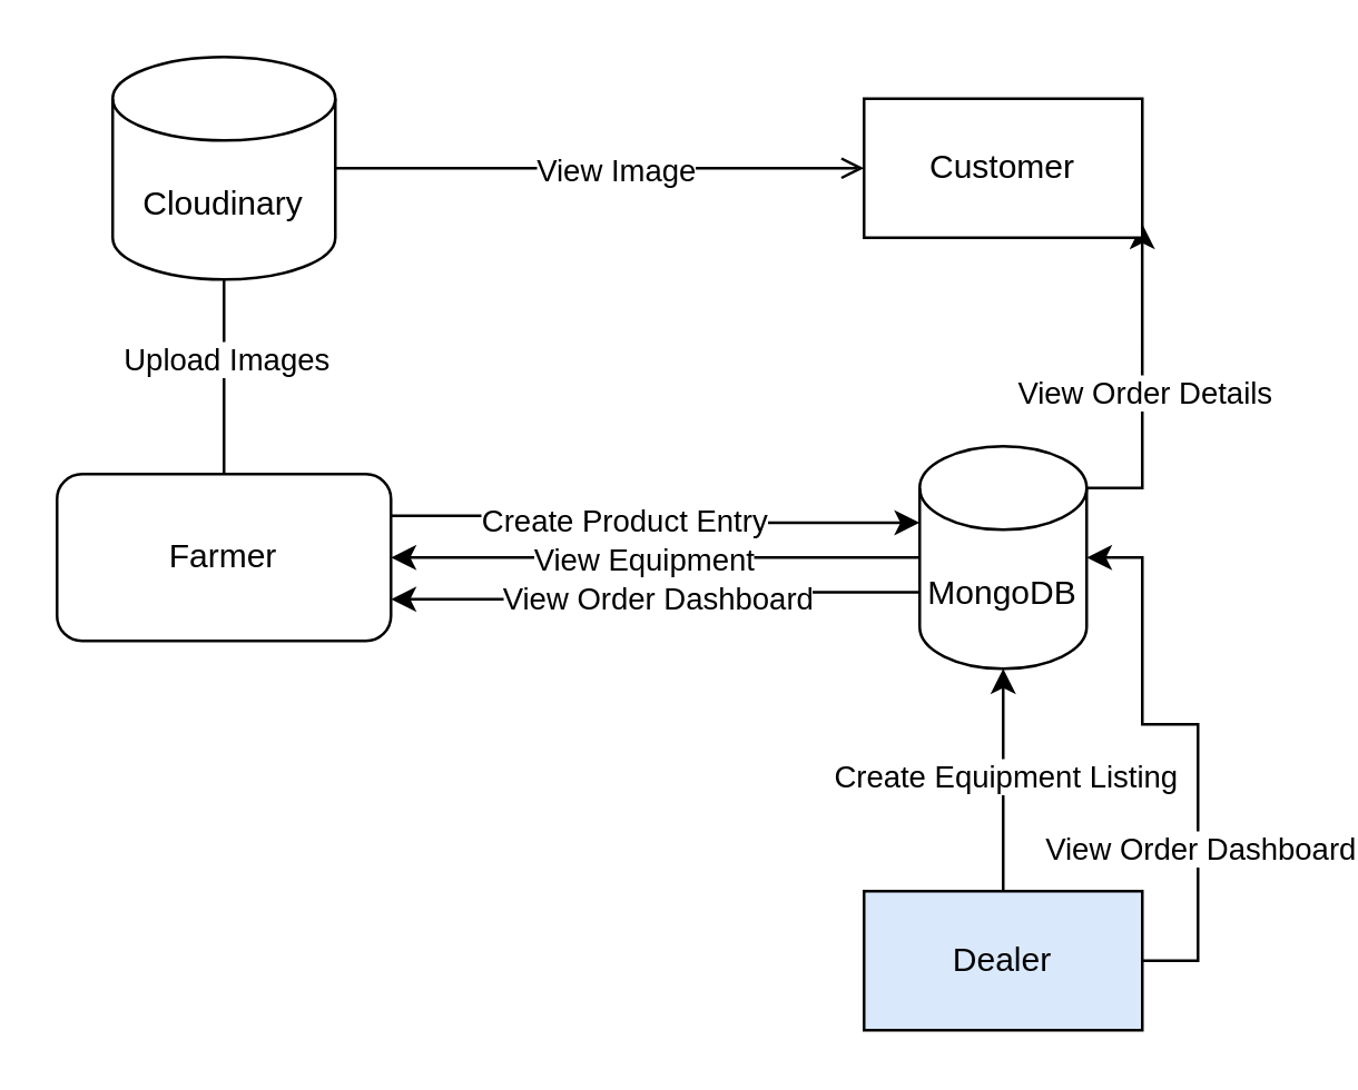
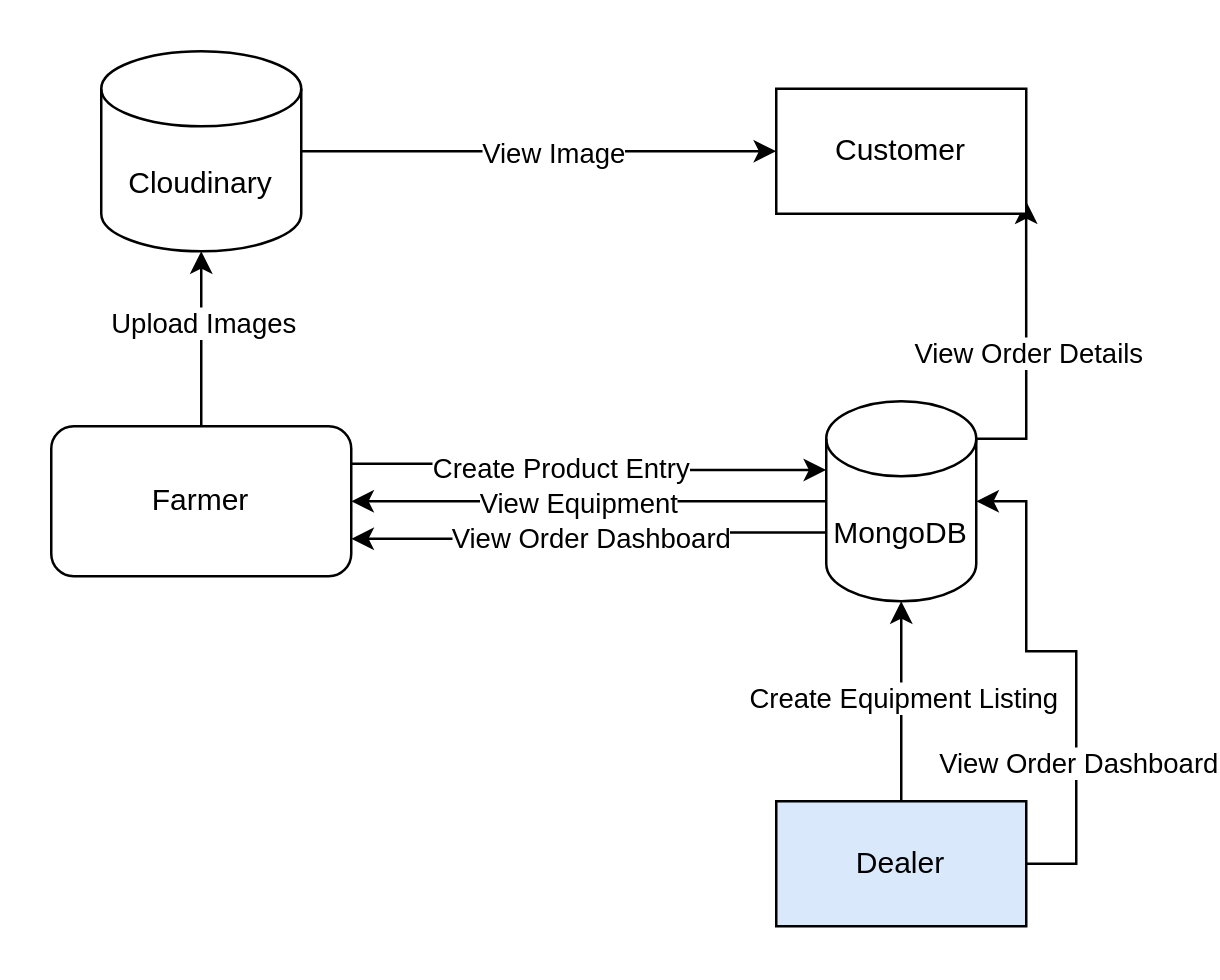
  <mxCell id="0" />
  <mxCell id="1" parent="0" />
  <mxCell id="2" value="Farmer" style="whiteSpace=wrap;html=1;rounded=1;" vertex="1" parent="1"><mxGeometry x="20" y="170" width="120" height="60" as="geometry" /></mxCell>
  <mxCell id="3" style="edgeStyle=orthogonalEdgeStyle;rounded=0;orthogonalLoop=1;jettySize=auto;html=1;exitX=0;exitY=0.5;exitDx=0;exitDy=0;exitPerimeter=0;entryX=1;entryY=0.5;entryDx=0;entryDy=0;" edge="1" parent="1" source="9" target="2"><mxGeometry relative="1" as="geometry" /></mxCell>
  <mxCell id="4" value="View Equipment" style="edgeLabel;html=1;align=center;verticalAlign=middle;resizable=0;points=[];" vertex="1" connectable="0" parent="3"><mxGeometry x="0.236" y="4" relative="1" as="geometry"><mxPoint x="17" y="-4" as="offset" /></mxGeometry></mxCell>
  <mxCell id="5" style="edgeStyle=orthogonalEdgeStyle;rounded=0;orthogonalLoop=1;jettySize=auto;html=1;exitX=0;exitY=0;exitDx=0;exitDy=52.5;exitPerimeter=0;entryX=1;entryY=0.75;entryDx=0;entryDy=0;" edge="1" parent="1" source="9" target="2"><mxGeometry relative="1" as="geometry" /></mxCell>
  <mxCell id="6" value="View Order Dashboard" style="edgeLabel;html=1;align=center;verticalAlign=middle;resizable=0;points=[];" vertex="1" connectable="0" parent="5"><mxGeometry x="0.005" relative="1" as="geometry"><mxPoint as="offset" /></mxGeometry></mxCell>
  <mxCell id="7" style="edgeStyle=orthogonalEdgeStyle;rounded=0;orthogonalLoop=1;jettySize=auto;html=1;exitX=1;exitY=0;exitDx=0;exitDy=15;exitPerimeter=0;entryX=1;entryY=1;entryDx=0;entryDy=0;" edge="1" parent="1" source="9"><mxGeometry relative="1" as="geometry"><mxPoint x="381.27" y="159.35" as="sourcePoint" /><mxPoint x="409.97" y="80" as="targetPoint" /><Array as="points"><mxPoint x="410" y="175" /></Array></mxGeometry></mxCell>
  <mxCell id="8" value="View Order Details" style="edgeLabel;html=1;align=center;verticalAlign=middle;resizable=0;points=[];" vertex="1" connectable="0" parent="7"><mxGeometry x="-0.656" y="1" relative="1" as="geometry"><mxPoint x="1" y="-35" as="offset" /></mxGeometry></mxCell>
  <mxCell id="9" value="MongoDB" style="shape=cylinder3;whiteSpace=wrap;html=1;boundedLbl=1;backgroundOutline=1;size=15;" vertex="1" parent="1"><mxGeometry x="330" y="160" width="60" height="80" as="geometry" /></mxCell>
- <mxCell id="10" style="edgeStyle=orthogonalEdgeStyle;rounded=0;orthogonalLoop=1;jettySize=auto;html=1;entryX=0;entryY=0.5;entryDx=0;entryDy=0;endArrow=open;" edge="1" parent="1" source="12" target="22"><mxGeometry relative="1" as="geometry" /></mxCell>
+ <mxCell id="10" style="edgeStyle=orthogonalEdgeStyle;rounded=0;orthogonalLoop=1;jettySize=auto;html=1;entryX=0;entryY=0.5;entryDx=0;entryDy=0;" edge="1" parent="1" source="12" target="22"><mxGeometry relative="1" as="geometry" /></mxCell>
  <mxCell id="11" value="View Image" style="edgeLabel;html=1;align=center;verticalAlign=middle;resizable=0;points=[];" vertex="1" connectable="0" parent="10"><mxGeometry x="0.202" y="-2" relative="1" as="geometry"><mxPoint x="-14" y="-2" as="offset" /></mxGeometry></mxCell>
  <mxCell id="12" value="Cloudinary" style="shape=cylinder3;whiteSpace=wrap;html=1;boundedLbl=1;backgroundOutline=1;size=15;" vertex="1" parent="1"><mxGeometry x="40" y="20" width="80" height="80" as="geometry" /></mxCell>
- <mxCell id="13" style="edgeStyle=orthogonalEdgeStyle;rounded=0;orthogonalLoop=1;jettySize=auto;html=1;entryX=0.5;entryY=1;entryDx=0;entryDy=0;entryPerimeter=0;exitX=0.5;exitY=0;exitDx=0;exitDy=0;endArrow=none;" edge="1" parent="1" source="2" target="12"><mxGeometry relative="1" as="geometry" /></mxCell>
+ <mxCell id="13" style="edgeStyle=orthogonalEdgeStyle;rounded=0;orthogonalLoop=1;jettySize=auto;html=1;entryX=0.5;entryY=1;entryDx=0;entryDy=0;entryPerimeter=0;exitX=0.5;exitY=0;exitDx=0;exitDy=0;" edge="1" parent="1" source="2" target="12"><mxGeometry relative="1" as="geometry" /></mxCell>
  <mxCell id="14" value="Upload Images" style="edgeLabel;html=1;align=center;verticalAlign=middle;resizable=0;points=[];" vertex="1" connectable="0" parent="13"><mxGeometry x="0.189" relative="1" as="geometry"><mxPoint as="offset" /></mxGeometry></mxCell>
  <mxCell id="15" style="edgeStyle=orthogonalEdgeStyle;rounded=0;orthogonalLoop=1;jettySize=auto;html=1;exitX=1;exitY=0.25;exitDx=0;exitDy=0;entryX=0;entryY=0;entryDx=0;entryDy=27.5;entryPerimeter=0;" edge="1" parent="1" source="2" target="9"><mxGeometry relative="1" as="geometry" /></mxCell>
  <mxCell id="16" value="Create Product Entry" style="edgeLabel;html=1;align=center;verticalAlign=middle;resizable=0;points=[];" vertex="1" connectable="0" parent="15"><mxGeometry x="-0.14" y="-1" relative="1" as="geometry"><mxPoint as="offset" /></mxGeometry></mxCell>
  <mxCell id="17" value="Dealer" style="html=1;dashed=0;whiteSpace=wrap;fillColor=#dae8fc;" vertex="1" parent="1"><mxGeometry x="310" y="320" width="100" height="50" as="geometry" /></mxCell>
  <mxCell id="18" style="edgeStyle=orthogonalEdgeStyle;rounded=0;orthogonalLoop=1;jettySize=auto;html=1;entryX=0.5;entryY=1;entryDx=0;entryDy=0;entryPerimeter=0;" edge="1" parent="1" source="17" target="9"><mxGeometry relative="1" as="geometry" /></mxCell>
  <mxCell id="19" value="Create Equipment Listing" style="edgeLabel;html=1;align=center;verticalAlign=middle;resizable=0;points=[];" vertex="1" connectable="0" parent="18"><mxGeometry x="-0.004" relative="1" as="geometry"><mxPoint y="-2" as="offset" /></mxGeometry></mxCell>
  <mxCell id="20" style="edgeStyle=orthogonalEdgeStyle;rounded=0;orthogonalLoop=1;jettySize=auto;html=1;entryX=1;entryY=0.5;entryDx=0;entryDy=0;entryPerimeter=0;" edge="1" parent="1" source="17" target="9"><mxGeometry relative="1" as="geometry"><Array as="points"><mxPoint x="430" y="345" /><mxPoint x="430" y="260" /><mxPoint x="410" y="200" /></Array></mxGeometry></mxCell>
  <mxCell id="21" value="View Order Dashboard" style="edgeLabel;html=1;align=center;verticalAlign=middle;resizable=0;points=[];" vertex="1" connectable="0" parent="20"><mxGeometry x="-0.408" relative="1" as="geometry"><mxPoint as="offset" /></mxGeometry></mxCell>
  <mxCell id="22" value="Customer" style="html=1;dashed=0;whiteSpace=wrap;" vertex="1" parent="1"><mxGeometry x="310" y="35" width="100" height="50" as="geometry" /></mxCell>
